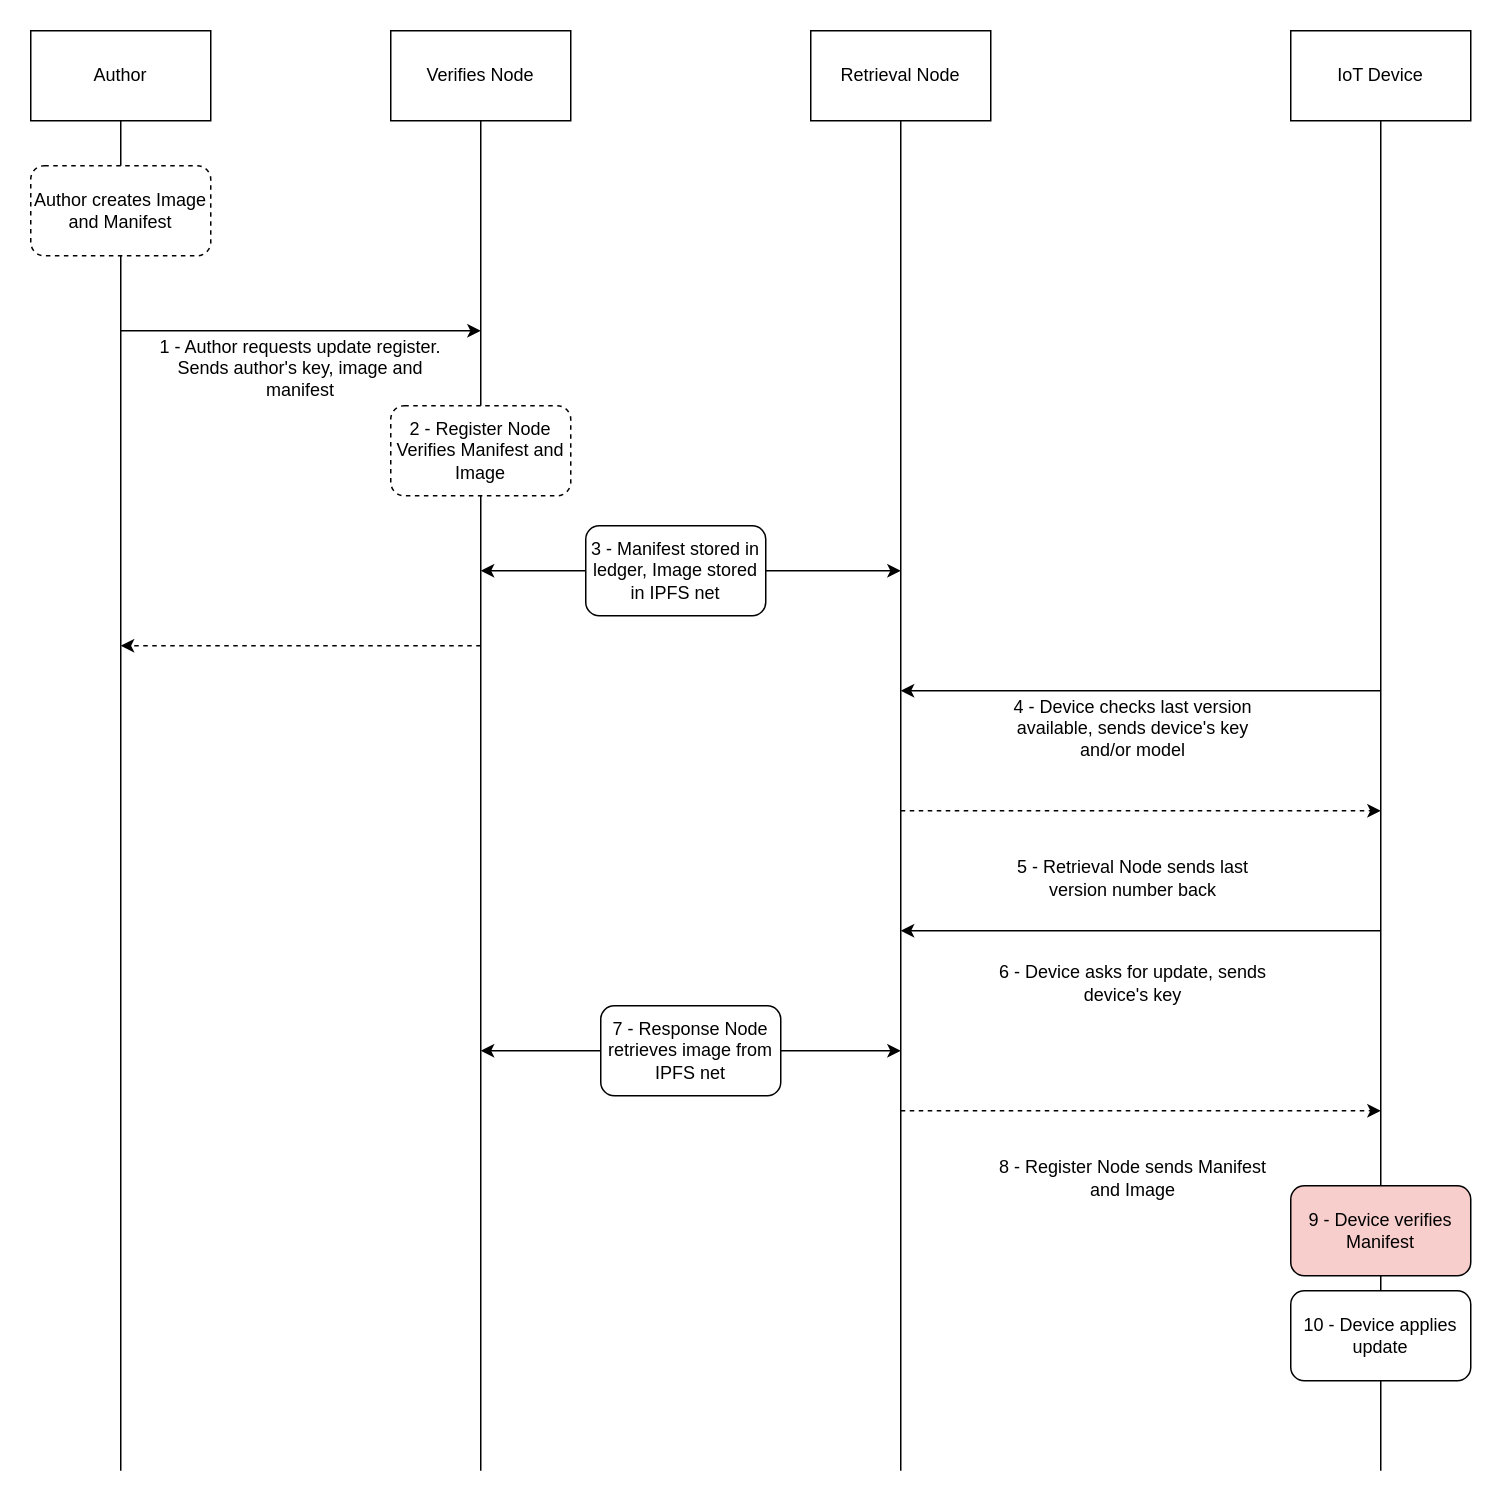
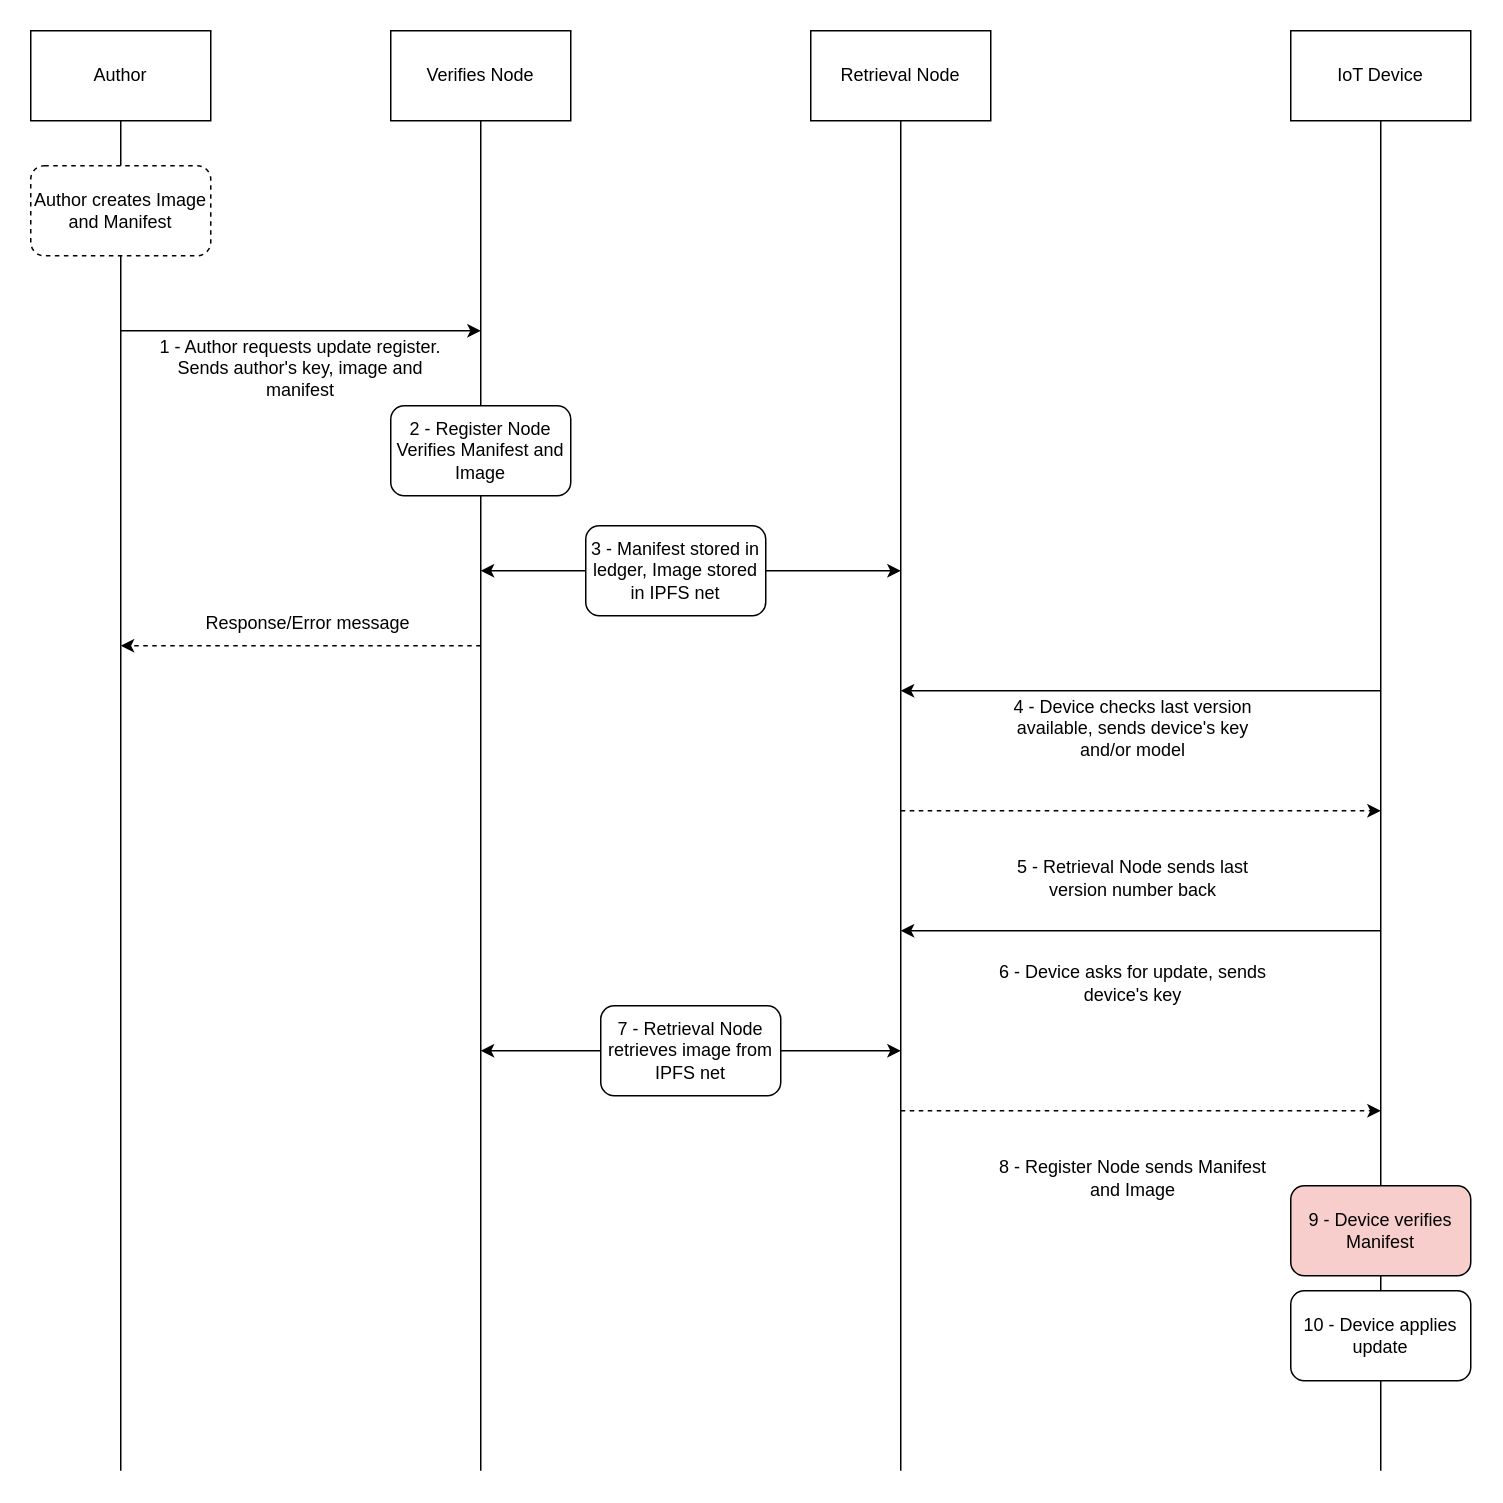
  <mxCell id="0" />
  <mxCell id="1" parent="0" />
  <mxCell id="2" value="Author" style="rounded=0;whiteSpace=wrap;html=1;" parent="1" vertex="1"><mxGeometry x="20" y="20" width="120" height="60" as="geometry" /></mxCell>
  <mxCell id="3" value="Verifies Node" style="rounded=0;whiteSpace=wrap;html=1;" parent="1" vertex="1"><mxGeometry x="260" y="20" width="120" height="60" as="geometry" /></mxCell>
  <mxCell id="4" value="" style="endArrow=none;html=1;rounded=0;entryX=0.5;entryY=1;entryDx=0;entryDy=0;" parent="1" target="2" edge="1"><mxGeometry width="50" height="50" relative="1" as="geometry"><mxPoint x="80" y="980" as="sourcePoint" /><mxPoint x="350" y="290" as="targetPoint" /></mxGeometry></mxCell>
  <mxCell id="5" value="" style="endArrow=none;html=1;rounded=0;entryX=0.5;entryY=1;entryDx=0;entryDy=0;" parent="1" target="3" edge="1"><mxGeometry width="50" height="50" relative="1" as="geometry"><mxPoint x="320" y="980" as="sourcePoint" /><mxPoint x="360" y="140" as="targetPoint" /></mxGeometry></mxCell>
  <mxCell id="6" value="&lt;div&gt;Author creates Image and Manifest&lt;/div&gt;" style="rounded=1;whiteSpace=wrap;html=1;dashed=1;" parent="1" vertex="1"><mxGeometry x="20" y="110" width="120" height="60" as="geometry" /></mxCell>
  <mxCell id="7" value="" style="endArrow=classic;html=1;rounded=0;" parent="1" edge="1"><mxGeometry width="50" height="50" relative="1" as="geometry"><mxPoint x="80" y="220" as="sourcePoint" /><mxPoint x="320" y="220" as="targetPoint" /></mxGeometry></mxCell>
  <mxCell id="8" value="1 - Author requests update register. Sends author's key, image and manifest " style="text;html=1;strokeColor=none;fillColor=none;align=center;verticalAlign=middle;whiteSpace=wrap;rounded=0;" parent="1" vertex="1"><mxGeometry x="100" y="230" width="200" height="30" as="geometry" /></mxCell>
  <mxCell id="9" value="Retrieval Node" style="rounded=0;whiteSpace=wrap;html=1;" parent="1" vertex="1"><mxGeometry x="540" y="20" width="120" height="60" as="geometry" /></mxCell>
  <mxCell id="10" value="" style="endArrow=none;html=1;rounded=0;entryX=0.5;entryY=1;entryDx=0;entryDy=0;" parent="1" target="9" edge="1"><mxGeometry width="50" height="50" relative="1" as="geometry"><mxPoint x="600" y="980" as="sourcePoint" /><mxPoint x="650" y="200" as="targetPoint" /></mxGeometry></mxCell>
  <mxCell id="11" value="IoT Device" style="rounded=0;whiteSpace=wrap;html=1;" parent="1" vertex="1"><mxGeometry x="860" y="20" width="120" height="60" as="geometry" /></mxCell>
  <mxCell id="12" value="" style="endArrow=none;html=1;rounded=0;entryX=0.5;entryY=1;entryDx=0;entryDy=0;" parent="1" target="11" edge="1"><mxGeometry width="50" height="50" relative="1" as="geometry"><mxPoint x="920" y="980" as="sourcePoint" /><mxPoint x="1010" y="230" as="targetPoint" /></mxGeometry></mxCell>
- <mxCell id="13" value="2 - Register Node Verifies Manifest and Image" style="rounded=1;whiteSpace=wrap;html=1;dashed=1;" parent="1" vertex="1"><mxGeometry x="260" y="270" width="120" height="60" as="geometry" /></mxCell>
+ <mxCell id="13" value="2 - Register Node Verifies Manifest and Image" style="rounded=1;whiteSpace=wrap;html=1;" parent="1" vertex="1"><mxGeometry x="260" y="270" width="120" height="60" as="geometry" /></mxCell>
  <mxCell id="14" value="" style="endArrow=classic;startArrow=classic;html=1;rounded=0;" parent="1" edge="1"><mxGeometry width="50" height="50" relative="1" as="geometry"><mxPoint x="320" y="380" as="sourcePoint" /><mxPoint x="600" y="380" as="targetPoint" /></mxGeometry></mxCell>
  <mxCell id="15" value="3 - Manifest stored in ledger, Image stored in IPFS net" style="rounded=1;whiteSpace=wrap;html=1;" parent="1" vertex="1"><mxGeometry x="390" y="350" width="120" height="60" as="geometry" /></mxCell>
  <mxCell id="16" value="" style="endArrow=classic;html=1;rounded=0;" parent="1" edge="1"><mxGeometry width="50" height="50" relative="1" as="geometry"><mxPoint x="920" y="460" as="sourcePoint" /><mxPoint x="600" y="460" as="targetPoint" /></mxGeometry></mxCell>
  <mxCell id="17" value="4 - Device checks last version available, sends device's key and/or model " style="text;html=1;strokeColor=none;fillColor=none;align=center;verticalAlign=middle;whiteSpace=wrap;rounded=0;" parent="1" vertex="1"><mxGeometry x="660" y="470" width="190" height="30" as="geometry" /></mxCell>
  <mxCell id="18" value="" style="endArrow=classic;html=1;rounded=0;dashed=1;" parent="1" edge="1"><mxGeometry width="50" height="50" relative="1" as="geometry"><mxPoint x="600" y="540" as="sourcePoint" /><mxPoint x="920" y="540" as="targetPoint" /></mxGeometry></mxCell>
  <mxCell id="19" value="5 - Retrieval Node sends last version number back" style="text;html=1;strokeColor=none;fillColor=none;align=center;verticalAlign=middle;whiteSpace=wrap;rounded=0;" parent="1" vertex="1"><mxGeometry x="660" y="570" width="190" height="30" as="geometry" /></mxCell>
  <mxCell id="20" value="" style="endArrow=classic;html=1;rounded=0;" parent="1" edge="1"><mxGeometry width="50" height="50" relative="1" as="geometry"><mxPoint x="920" y="620" as="sourcePoint" /><mxPoint x="600" y="620" as="targetPoint" /></mxGeometry></mxCell>
  <mxCell id="21" value="6 - Device asks for update, sends device's key" style="text;html=1;strokeColor=none;fillColor=none;align=center;verticalAlign=middle;whiteSpace=wrap;rounded=0;" parent="1" vertex="1"><mxGeometry x="660" y="640" width="190" height="30" as="geometry" /></mxCell>
  <mxCell id="22" value="" style="endArrow=classic;html=1;rounded=0;dashed=1;" parent="1" edge="1"><mxGeometry width="50" height="50" relative="1" as="geometry"><mxPoint x="600" y="740" as="sourcePoint" /><mxPoint x="920" y="740" as="targetPoint" /></mxGeometry></mxCell>
  <mxCell id="23" value="8 - Register Node sends Manifest and Image" style="text;html=1;strokeColor=none;fillColor=none;align=center;verticalAlign=middle;whiteSpace=wrap;rounded=0;" parent="1" vertex="1"><mxGeometry x="660" y="770" width="190" height="30" as="geometry" /></mxCell>
  <mxCell id="24" value="9 - Device verifies Manifest" style="rounded=1;whiteSpace=wrap;html=1;fillColor=#f8cecc;" parent="1" vertex="1"><mxGeometry x="860" y="790" width="120" height="60" as="geometry" /></mxCell>
  <mxCell id="25" value="10 - Device applies update" style="rounded=1;whiteSpace=wrap;html=1;" parent="1" vertex="1"><mxGeometry x="860" y="860" width="120" height="60" as="geometry" /></mxCell>
  <mxCell id="26" value="" style="endArrow=classic;startArrow=classic;html=1;rounded=0;" parent="1" edge="1"><mxGeometry width="50" height="50" relative="1" as="geometry"><mxPoint x="320" y="700" as="sourcePoint" /><mxPoint x="600" y="700" as="targetPoint" /></mxGeometry></mxCell>
- <mxCell id="27" value="7 - Response Node retrieves image from IPFS net" style="rounded=1;whiteSpace=wrap;html=1;" parent="1" vertex="1"><mxGeometry x="400" y="670" width="120" height="60" as="geometry" /></mxCell>
+ <mxCell id="27" value="7 - Retrieval Node retrieves image from IPFS net" style="rounded=1;whiteSpace=wrap;html=1;" parent="1" vertex="1"><mxGeometry x="400" y="670" width="120" height="60" as="geometry" /></mxCell>
  <mxCell id="28" value="" style="endArrow=classic;html=1;rounded=0;dashed=1;" edge="1" parent="1"><mxGeometry width="50" height="50" relative="1" as="geometry"><mxPoint x="320" y="430" as="sourcePoint" /><mxPoint x="80" y="430" as="targetPoint" /></mxGeometry></mxCell>
+ <mxCell id="29" value="Response/Error message" style="text;html=1;strokeColor=none;fillColor=none;align=center;verticalAlign=middle;whiteSpace=wrap;rounded=0;" vertex="1" parent="1"><mxGeometry x="130" y="400" width="150" height="30" as="geometry" /></mxCell>
